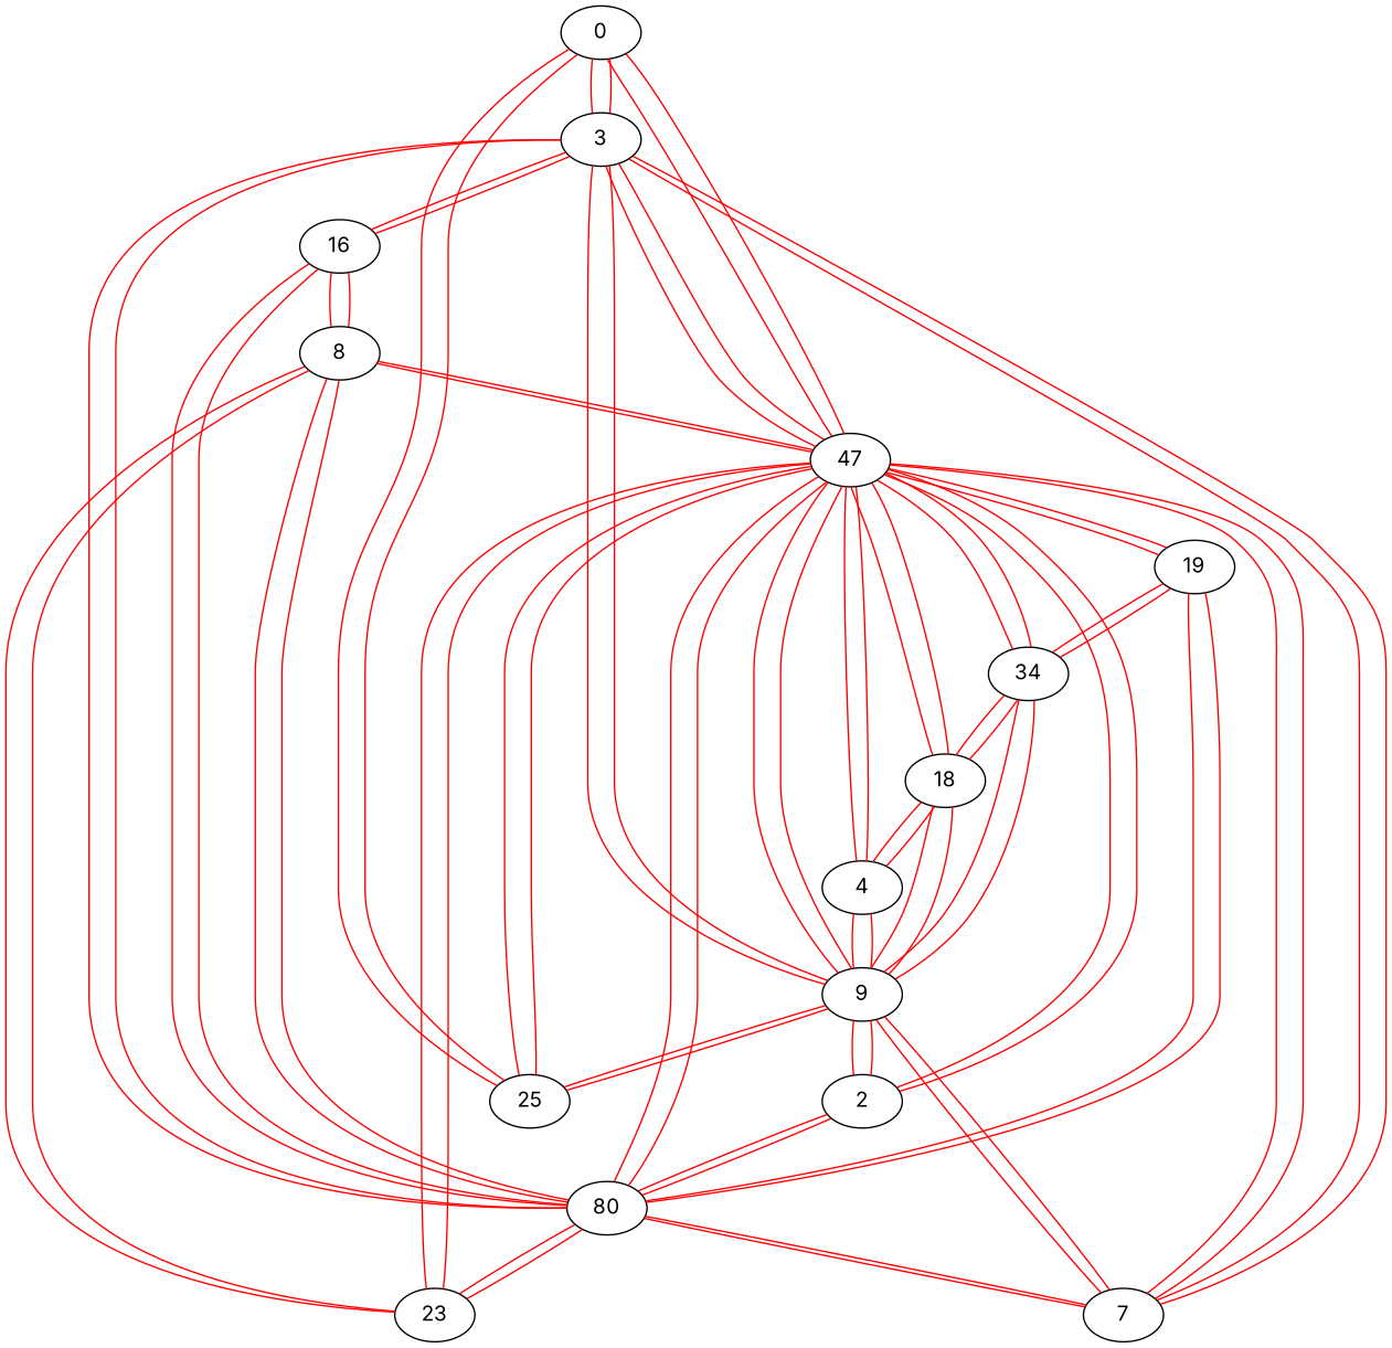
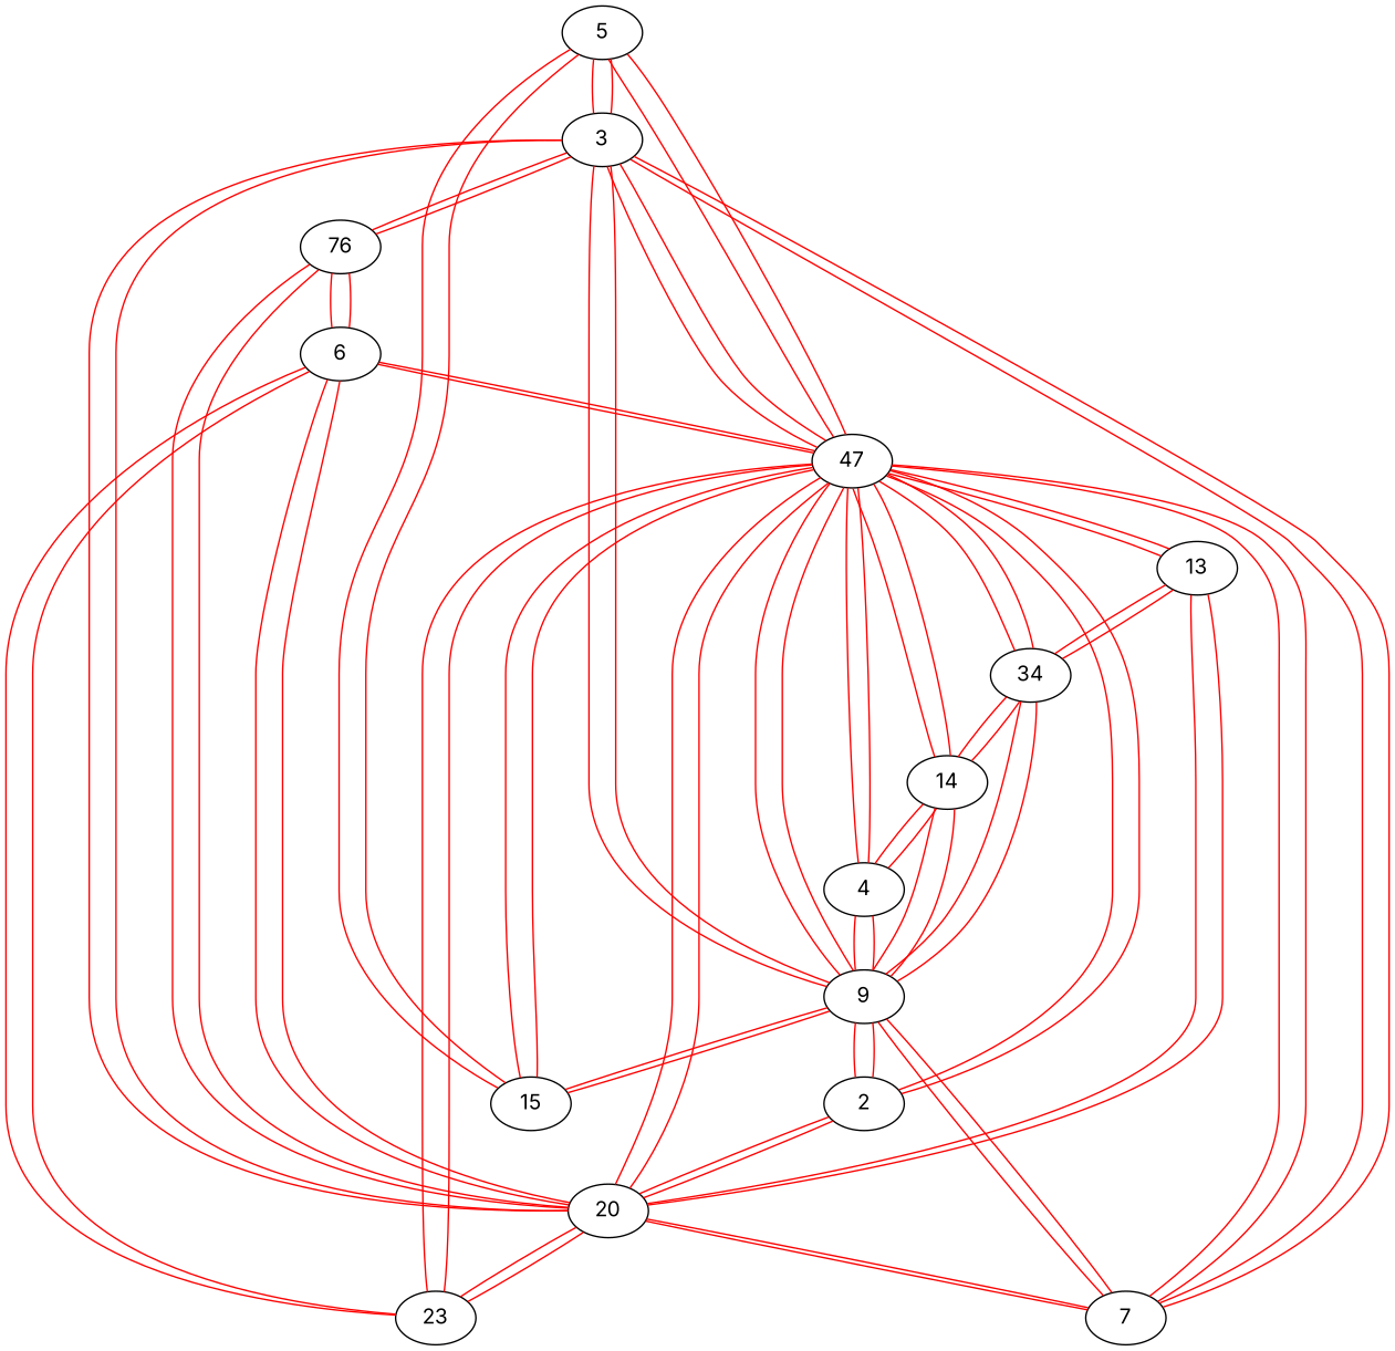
  graph {
    fontname=Inter
    node [fontname=Inter]
    edge [color=red fontname=Inter]
-   0
+   0 [label=5]
    3
-   15 [label=25]
+   15
    n4 [label=47]
    9
-   20 [label=80]
+   20
    7
-   16
+   16 [label=76]
    2
    4
-   18
-   6 [label=8]
+   18 [label=14]
+   6
    n13 [label=23]
    n14 [label=34]
-   19
+   19 [label=13]
    0 -- 3
    0 -- 15
    0 -- n4
    3 -- 0
    3 -- n4
    3 -- 9
    3 -- 20
    3 -- 7
    3 -- 16
    15 -- 0
    15 -- n4
    15 -- 9
    n4 -- 0
    n4 -- 3
    n4 -- 15
    n4 -- 9
    n4 -- 20
    n4 -- 7
    n4 -- 2
    n4 -- 4
    n4 -- 18
    n4 -- 6
    n4 -- n13
    n4 -- n14
    n4 -- 19
    9 -- 3
    9 -- 15
    9 -- n4
    9 -- 7
    9 -- 2
    9 -- 4
    9 -- 18
    9 -- n14
    20 -- 3
    20 -- n4
    20 -- 7
    20 -- 16
    20 -- 2
    20 -- 6
    20 -- n13
    20 -- 19
    7 -- 3
    7 -- n4
    7 -- 9
    7 -- 20
    16 -- 3
    16 -- 20
    16 -- 6
    2 -- n4
    2 -- 9
    2 -- 20
    4 -- n4
    4 -- 9
    4 -- 18
    18 -- n4
    18 -- 9
    18 -- 4
    18 -- n14
    6 -- n4
    6 -- 20
    6 -- 16
    6 -- n13
    n13 -- n4
    n13 -- 20
    n13 -- 6
    n14 -- n4
    n14 -- 9
    n14 -- 18
    n14 -- 19
    19 -- n4
    19 -- 20
    19 -- n14
  }
